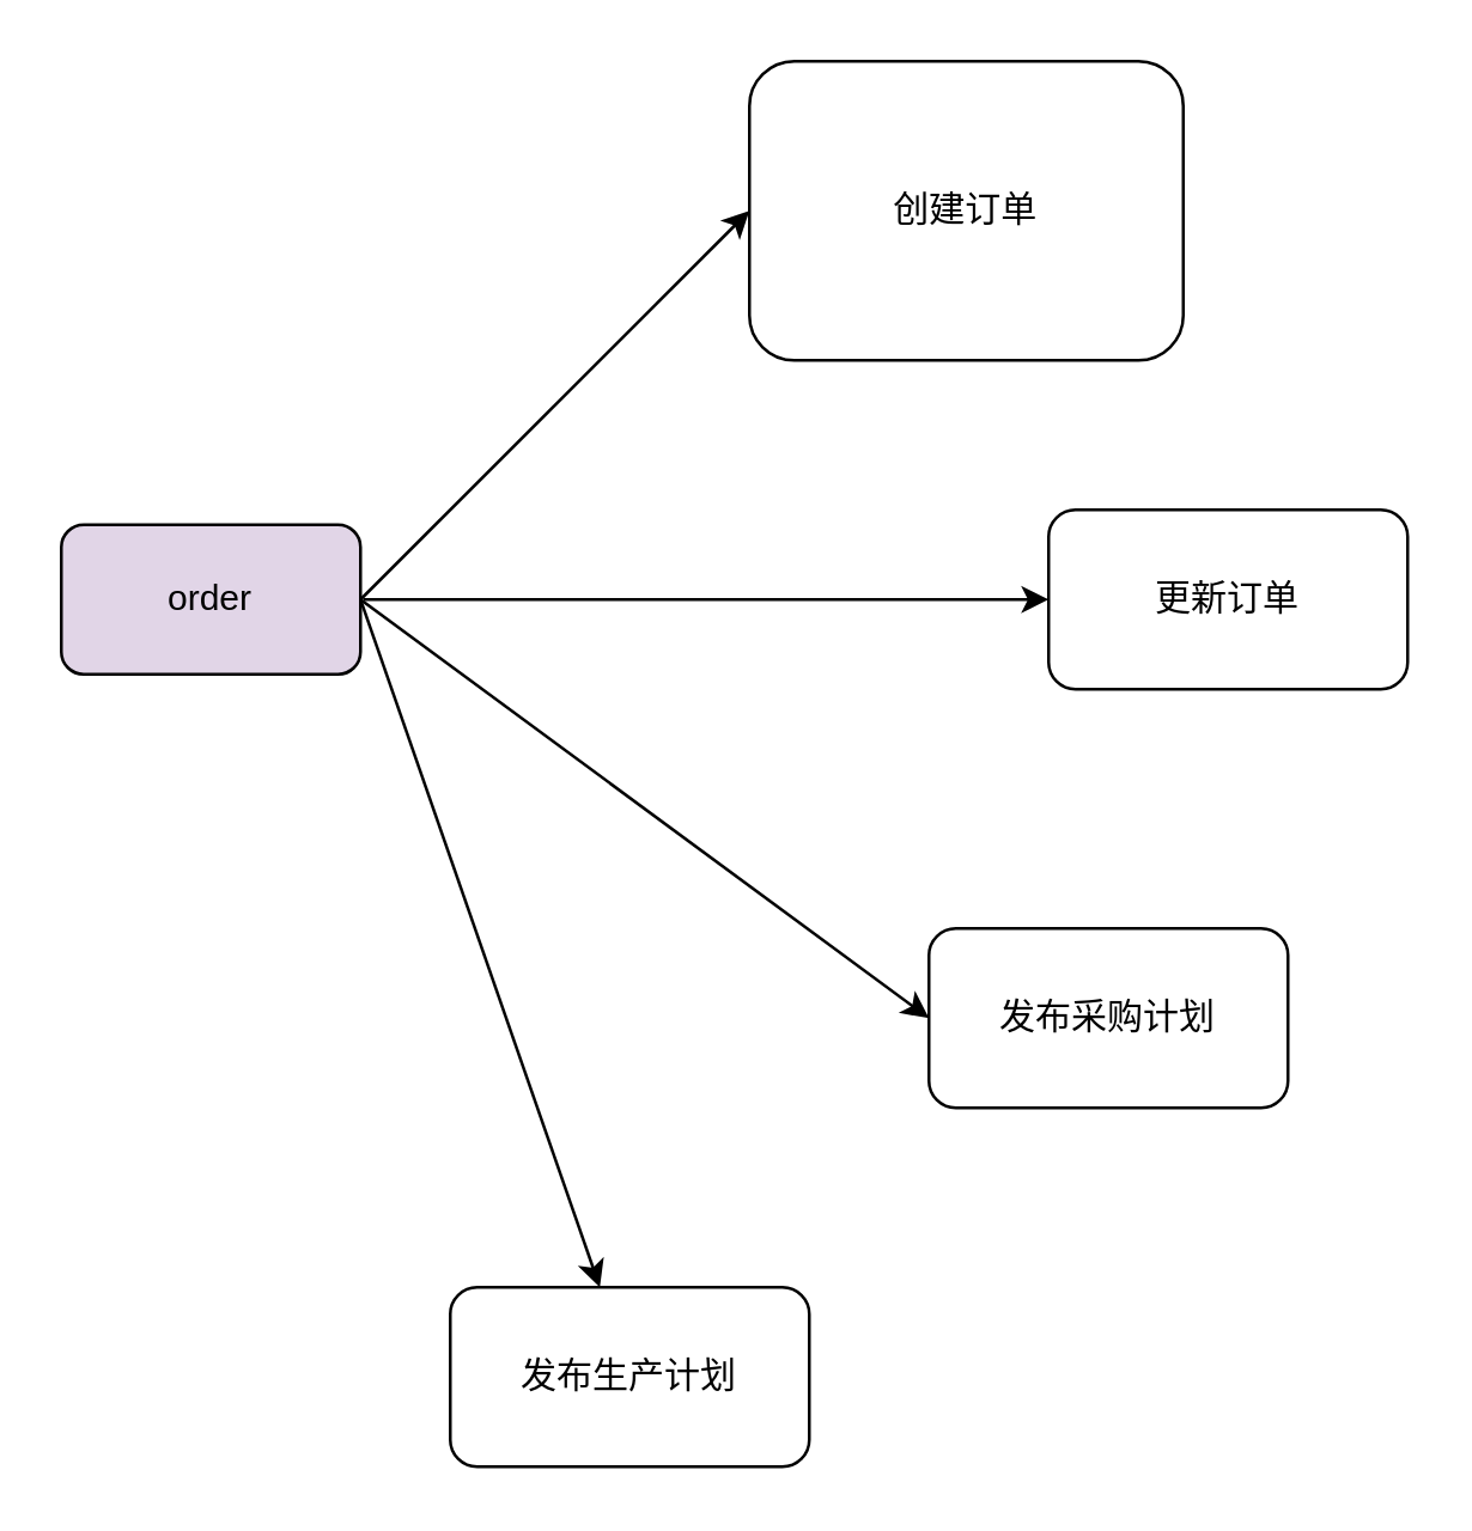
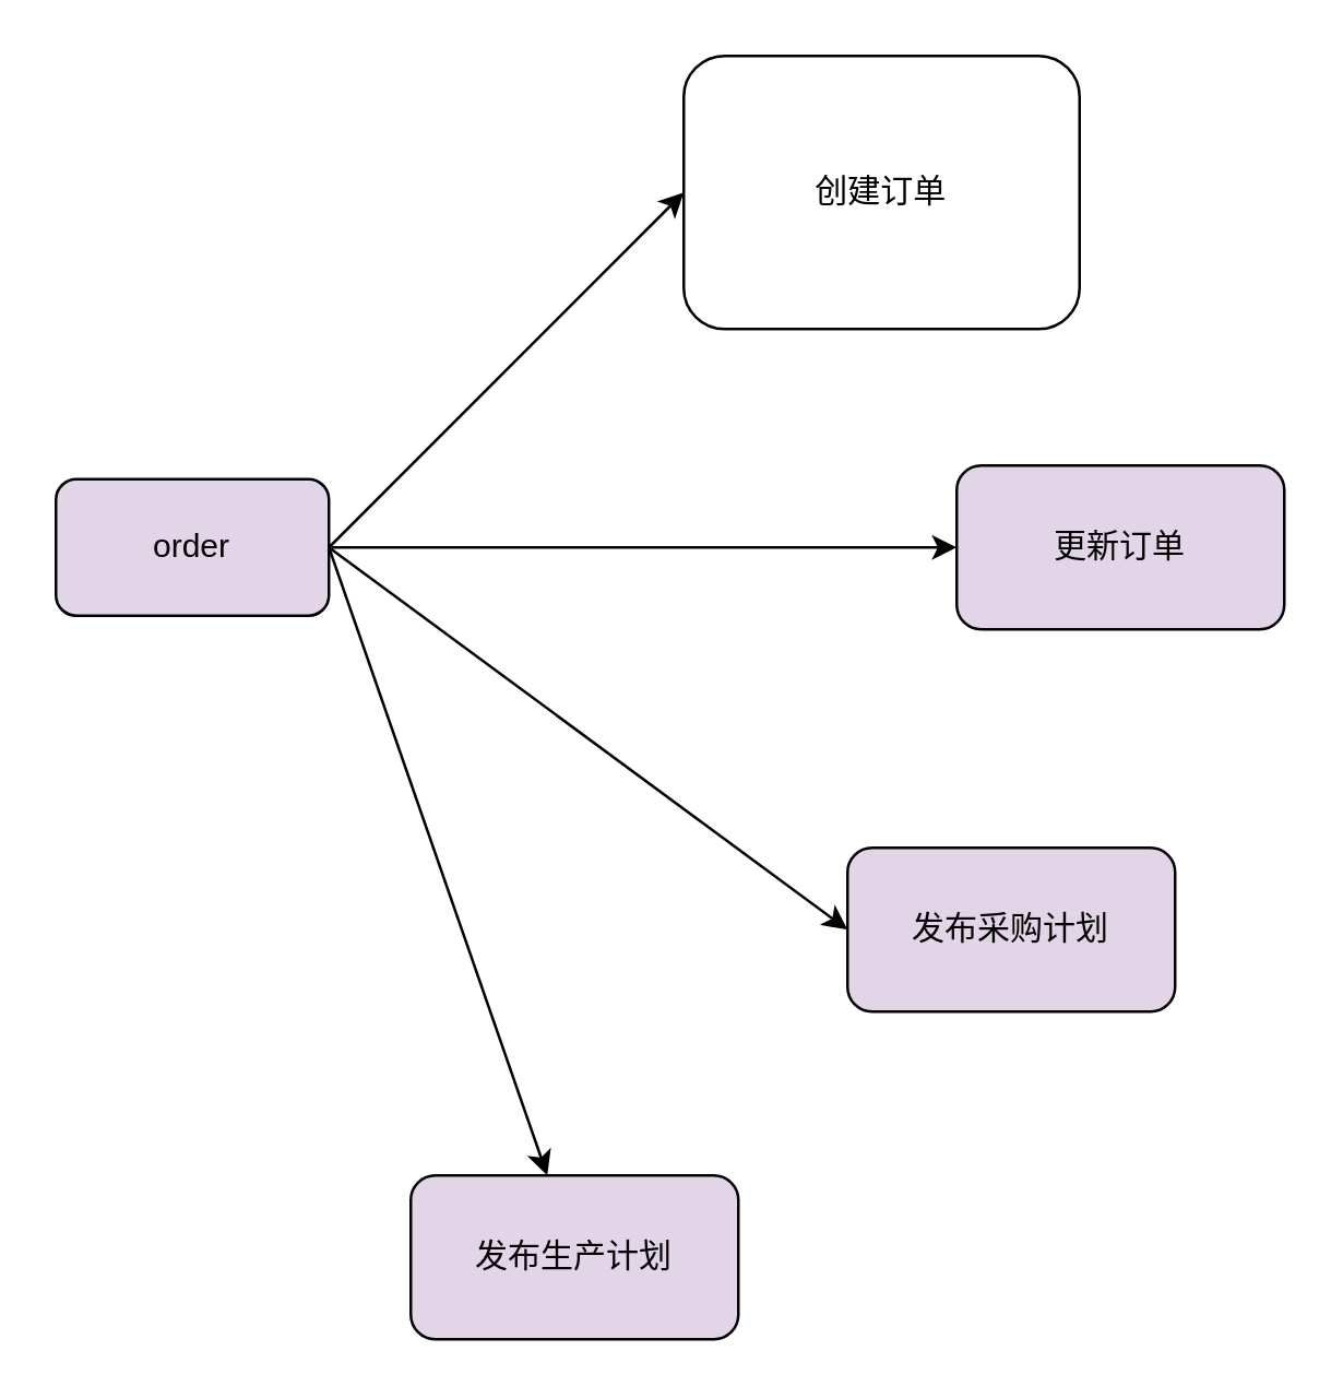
  <mxCell id="0" />
  <mxCell id="1" parent="0" />
  <mxCell id="2" value="order" style="rounded=1;whiteSpace=wrap;html=1;fillColor=#e1d5e7;" vertex="1" parent="1"><mxGeometry x="20" y="175" width="100" height="50" as="geometry" /></mxCell>
  <mxCell id="3" value="" style="endArrow=classic;html=1;entryX=0;entryY=0.5;entryDx=0;entryDy=0;" edge="1" parent="1" target="7"><mxGeometry width="50" height="50" relative="1" as="geometry"><mxPoint x="120" y="200" as="sourcePoint" /><mxPoint x="200" y="120" as="targetPoint" /><Array as="points" /></mxGeometry></mxCell>
  <mxCell id="4" value="" style="endArrow=classic;html=1;" edge="1" parent="1"><mxGeometry width="50" height="50" relative="1" as="geometry"><mxPoint x="121" y="200" as="sourcePoint" /><mxPoint x="350" y="200" as="targetPoint" /><Array as="points" /></mxGeometry></mxCell>
  <mxCell id="5" value="" style="endArrow=classic;html=1;exitX=1;exitY=0.5;exitDx=0;exitDy=0;" edge="1" source="2" parent="1"><mxGeometry width="50" height="50" relative="1" as="geometry"><mxPoint x="140" y="270" as="sourcePoint" /><mxPoint x="310" y="340" as="targetPoint" /><Array as="points" /></mxGeometry></mxCell>
  <mxCell id="6" value="" style="endArrow=classic;html=1;" edge="1" parent="1"><mxGeometry width="50" height="50" relative="1" as="geometry"><mxPoint x="120" y="200" as="sourcePoint" /><mxPoint x="200" y="430" as="targetPoint" /><Array as="points" /></mxGeometry></mxCell>
  <mxCell id="7" value="创建订单" style="rounded=1;whiteSpace=wrap;html=1;" vertex="1" parent="1"><mxGeometry x="250" y="20" width="145" height="100" as="geometry" /></mxCell>
- <mxCell id="8" value="更新订单" style="rounded=1;whiteSpace=wrap;html=1;" vertex="1" parent="1"><mxGeometry x="350" y="170" width="120" height="60" as="geometry" /></mxCell>
- <mxCell id="9" value="发布采购计划" style="rounded=1;whiteSpace=wrap;html=1;" vertex="1" parent="1"><mxGeometry x="310" y="310" width="120" height="60" as="geometry" /></mxCell>
- <mxCell id="10" value="发布生产计划" style="rounded=1;whiteSpace=wrap;html=1;" vertex="1" parent="1"><mxGeometry x="150" y="430" width="120" height="60" as="geometry" /></mxCell>
+ <mxCell id="8" value="更新订单" style="rounded=1;whiteSpace=wrap;html=1;fillColor=#e1d5e7;" vertex="1" parent="1"><mxGeometry x="350" y="170" width="120" height="60" as="geometry" /></mxCell>
+ <mxCell id="9" value="发布采购计划" style="rounded=1;whiteSpace=wrap;html=1;fillColor=#e1d5e7;" vertex="1" parent="1"><mxGeometry x="310" y="310" width="120" height="60" as="geometry" /></mxCell>
+ <mxCell id="10" value="发布生产计划" style="rounded=1;whiteSpace=wrap;html=1;fillColor=#e1d5e7;" vertex="1" parent="1"><mxGeometry x="150" y="430" width="120" height="60" as="geometry" /></mxCell>
